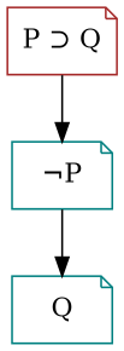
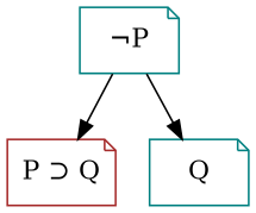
  digraph {
    node [color=teal shape=note]
    n1 [color=brown label="P ⊃ Q"]
    n2 [label="¬P"]
    n3 [label=Q]
-   n1 -> n2
+   n2 -> n1
    n2 -> n3
  }
